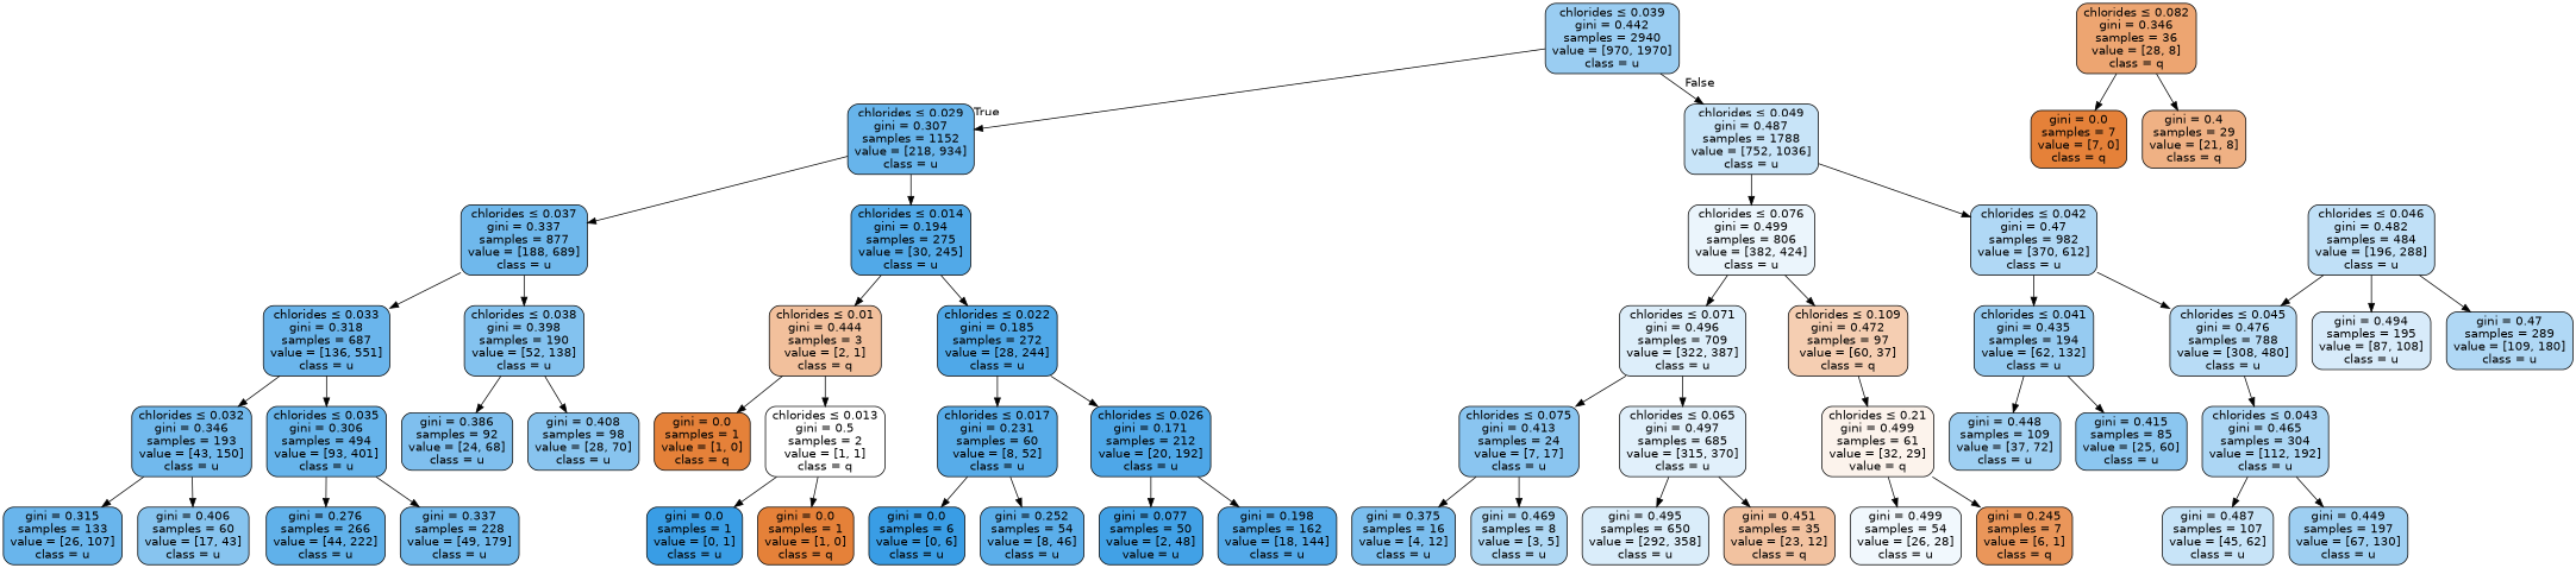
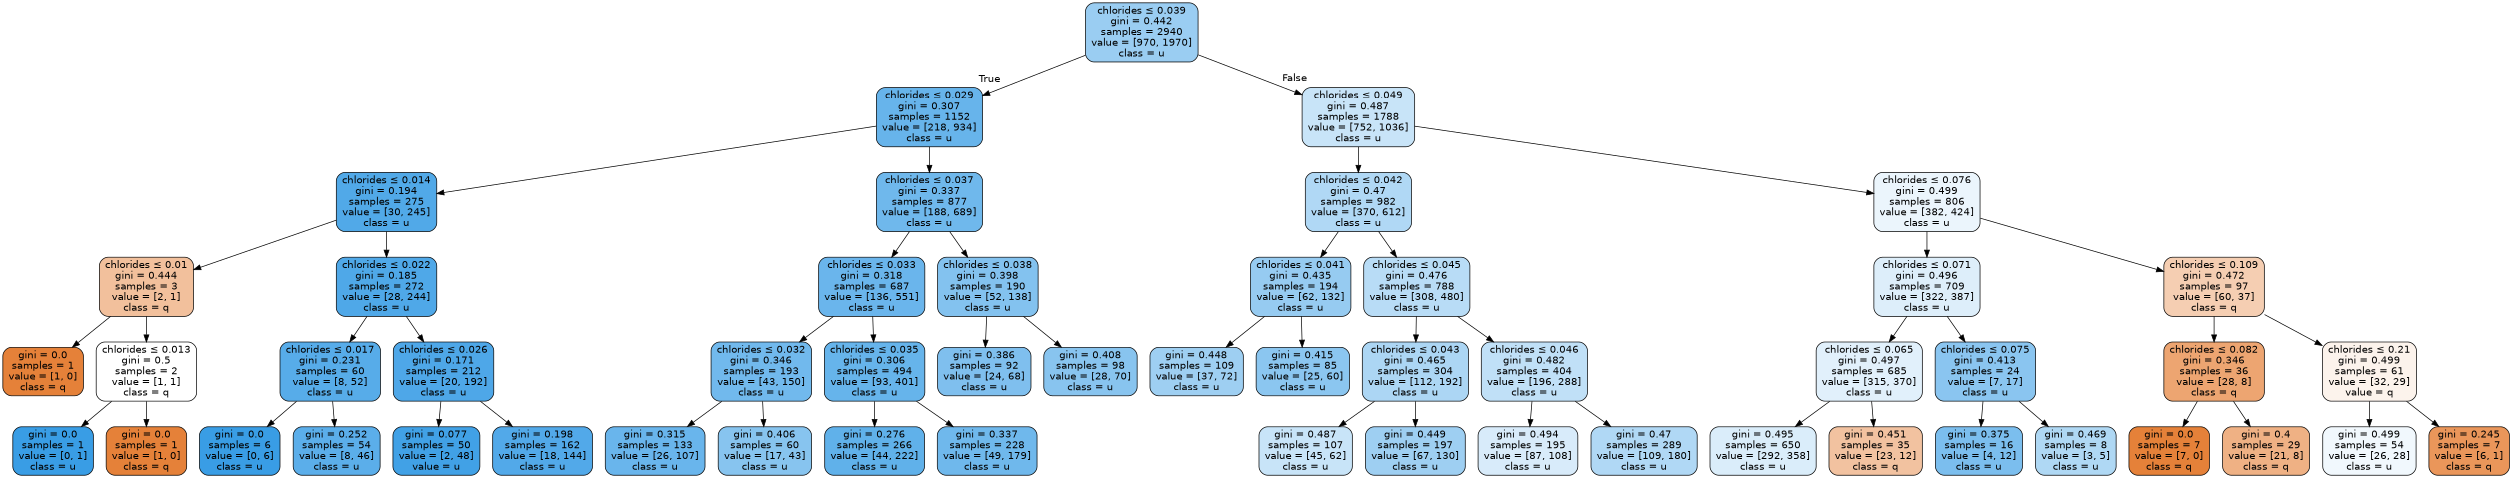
  digraph {
    node [color=black fillcolor="#e58139ff" fontname=helvetica shape=box style="filled, rounded"]
    edge [fontname=helvetica]
    n1 [fillcolor="#399de581" label=<chlorides &le; 0.039<br/>gini = 0.442<br/>samples = 2940<br/>value = [970, 1970]<br/>class = u>]
    n2 [fillcolor="#399de5c3" label=<chlorides &le; 0.029<br/>gini = 0.307<br/>samples = 1152<br/>value = [218, 934]<br/>class = u>]
    n3 [fillcolor="#399de546" label=<chlorides &le; 0.049<br/>gini = 0.487<br/>samples = 1788<br/>value = [752, 1036]<br/>class = u>]
    n4 [fillcolor="#399de5e0" label=<chlorides &le; 0.014<br/>gini = 0.194<br/>samples = 275<br/>value = [30, 245]<br/>class = u>]
    n5 [fillcolor="#399de5b9" label=<chlorides &le; 0.037<br/>gini = 0.337<br/>samples = 877<br/>value = [188, 689]<br/>class = u>]
    n6 [fillcolor="#399de565" label=<chlorides &le; 0.042<br/>gini = 0.47<br/>samples = 982<br/>value = [370, 612]<br/>class = u>]
    n7 [fillcolor="#399de519" label=<chlorides &le; 0.076<br/>gini = 0.499<br/>samples = 806<br/>value = [382, 424]<br/>class = u>]
    n8 [fillcolor="#e581397f" label=<chlorides &le; 0.01<br/>gini = 0.444<br/>samples = 3<br/>value = [2, 1]<br/>class = q>]
    n9 [fillcolor="#399de5e2" label=<chlorides &le; 0.022<br/>gini = 0.185<br/>samples = 272<br/>value = [28, 244]<br/>class = u>]
    n10 [fillcolor="#399de5c0" label=<chlorides &le; 0.033<br/>gini = 0.318<br/>samples = 687<br/>value = [136, 551]<br/>class = u>]
    n11 [fillcolor="#399de59f" label=<chlorides &le; 0.038<br/>gini = 0.398<br/>samples = 190<br/>value = [52, 138]<br/>class = u>]
    n12 [label=<gini = 0.0<br/>samples = 1<br/>value = [1, 0]<br/>class = q>]
    n13 [fillcolor="#e5813900" label=<chlorides &le; 0.013<br/>gini = 0.5<br/>samples = 2<br/>value = [1, 1]<br/>class = q>]
    n14 [fillcolor="#399de5d8" label=<chlorides &le; 0.017<br/>gini = 0.231<br/>samples = 60<br/>value = [8, 52]<br/>class = u>]
    n15 [fillcolor="#399de5e4" label=<chlorides &le; 0.026<br/>gini = 0.171<br/>samples = 212<br/>value = [20, 192]<br/>class = u>]
    n16 [fillcolor="#399de5ff" label=<gini = 0.0<br/>samples = 1<br/>value = [0, 1]<br/>class = u>]
    n17 [label=<gini = 0.0<br/>samples = 1<br/>value = [1, 0]<br/>class = q>]
    n18 [fillcolor="#399de5ff" label=<gini = 0.0<br/>samples = 6<br/>value = [0, 6]<br/>class = u>]
    n19 [fillcolor="#399de5d3" label=<gini = 0.252<br/>samples = 54<br/>value = [8, 46]<br/>class = u>]
    n20 [fillcolor="#399de5f4" label=<gini = 0.077<br/>samples = 50<br/>value = [2, 48]<br/>value = u>]
    n21 [fillcolor="#399de5df" label=<gini = 0.198<br/>samples = 162<br/>value = [18, 144]<br/>class = u>]
    n22 [fillcolor="#399de5b6" label=<chlorides &le; 0.032<br/>gini = 0.346<br/>samples = 193<br/>value = [43, 150]<br/>class = u>]
    n23 [fillcolor="#399de5c4" label=<chlorides &le; 0.035<br/>gini = 0.306<br/>samples = 494<br/>value = [93, 401]<br/>class = u>]
    n24 [fillcolor="#399de5a5" label=<gini = 0.386<br/>samples = 92<br/>value = [24, 68]<br/>class = u>]
    n25 [fillcolor="#399de599" label=<gini = 0.408<br/>samples = 98<br/>value = [28, 70]<br/>class = u>]
    n26 [fillcolor="#399de5c1" label=<gini = 0.315<br/>samples = 133<br/>value = [26, 107]<br/>class = u>]
    n27 [fillcolor="#399de59a" label=<gini = 0.406<br/>samples = 60<br/>value = [17, 43]<br/>class = u>]
    n28 [fillcolor="#399de5cc" label=<gini = 0.276<br/>samples = 266<br/>value = [44, 222]<br/>class = u>]
    n29 [fillcolor="#399de5b9" label=<gini = 0.337<br/>samples = 228<br/>value = [49, 179]<br/>class = u>]
    n30 [fillcolor="#399de587" label=<chlorides &le; 0.041<br/>gini = 0.435<br/>samples = 194<br/>value = [62, 132]<br/>class = u>]
    n31 [fillcolor="#399de55b" label=<chlorides &le; 0.045<br/>gini = 0.476<br/>samples = 788<br/>value = [308, 480]<br/>class = u>]
    n32 [fillcolor="#399de52b" label=<chlorides &le; 0.071<br/>gini = 0.496<br/>samples = 709<br/>value = [322, 387]<br/>class = u>]
    n33 [fillcolor="#e5813962" label=<chlorides &le; 0.109<br/>gini = 0.472<br/>samples = 97<br/>value = [60, 37]<br/>class = q>]
    n34 [fillcolor="#399de57c" label=<gini = 0.448<br/>samples = 109<br/>value = [37, 72]<br/>class = u>]
    n35 [fillcolor="#399de595" label=<gini = 0.415<br/>samples = 85<br/>value = [25, 60]<br/>class = u>]
    n36 [fillcolor="#399de56a" label=<chlorides &le; 0.043<br/>gini = 0.465<br/>samples = 304<br/>value = [112, 192]<br/>class = u>]
-   n37 [fillcolor="#399de551" label=<chlorides &le; 0.046<br/>gini = 0.482<br/>samples = 484<br/>value = [196, 288]<br/>class = u>]
+   n37 [fillcolor="#399de551" label=<chlorides &le; 0.046<br/>gini = 0.482<br/>samples = 404<br/>value = [196, 288]<br/>class = u>]
    n38 [fillcolor="#399de546" label=<gini = 0.487<br/>samples = 107<br/>value = [45, 62]<br/>class = u>]
    n39 [fillcolor="#399de57c" label=<gini = 0.449<br/>samples = 197<br/>value = [67, 130]<br/>class = u>]
    n40 [fillcolor="#399de532" label=<gini = 0.494<br/>samples = 195<br/>value = [87, 108]<br/>class = u>]
    n41 [fillcolor="#399de565" label=<gini = 0.47<br/>samples = 289<br/>value = [109, 180]<br/>class = u>]
    n42 [fillcolor="#399de526" label=<chlorides &le; 0.065<br/>gini = 0.497<br/>samples = 685<br/>value = [315, 370]<br/>class = u>]
    n43 [fillcolor="#399de596" label=<chlorides &le; 0.075<br/>gini = 0.413<br/>samples = 24<br/>value = [7, 17]<br/>class = u>]
    n44 [fillcolor="#e58139b6" label=<chlorides &le; 0.082<br/>gini = 0.346<br/>samples = 36<br/>value = [28, 8]<br/>class = q>]
    n45 [fillcolor="#e5813918" label=<chlorides &le; 0.21<br/>gini = 0.499<br/>samples = 61<br/>value = [32, 29]<br/>value = q>]
    n46 [fillcolor="#399de52f" label=<gini = 0.495<br/>samples = 650<br/>value = [292, 358]<br/>class = u>]
    n47 [fillcolor="#e581397a" label=<gini = 0.451<br/>samples = 35<br/>value = [23, 12]<br/>class = q>]
    n48 [fillcolor="#399de5aa" label=<gini = 0.375<br/>samples = 16<br/>value = [4, 12]<br/>class = u>]
    n49 [fillcolor="#399de566" label=<gini = 0.469<br/>samples = 8<br/>value = [3, 5]<br/>class = u>]
    n50 [label=<gini = 0.0<br/>samples = 7<br/>value = [7, 0]<br/>class = q>]
    n51 [fillcolor="#e581399e" label=<gini = 0.4<br/>samples = 29<br/>value = [21, 8]<br/>class = q>]
    n52 [fillcolor="#399de512" label=<gini = 0.499<br/>samples = 54<br/>value = [26, 28]<br/>class = u>]
    n53 [fillcolor="#e58139d4" label=<gini = 0.245<br/>samples = 7<br/>value = [6, 1]<br/>class = q>]
    n1 -> n2 [headlabel=True labelangle=45 labeldistance=2.5]
    n1 -> n3 [headlabel=False labelangle=-45 labeldistance=2.5]
    n2 -> n4
    n2 -> n5
    n3 -> n6
    n3 -> n7
    n4 -> n8
    n4 -> n9
    n5 -> n10
    n5 -> n11
    n6 -> n30
    n6 -> n31
    n7 -> n32
    n7 -> n33
    n8 -> n12
    n8 -> n13
    n9 -> n14
    n9 -> n15
    n10 -> n22
    n10 -> n23
    n11 -> n24
    n11 -> n25
    n13 -> n16
    n13 -> n17
    n14 -> n18
    n14 -> n19
    n15 -> n20
    n15 -> n21
    n22 -> n26
    n22 -> n27
    n23 -> n28
    n23 -> n29
    n30 -> n34
    n30 -> n35
    n31 -> n36
-   n37 -> n31
+   n31 -> n37
    n32 -> n42
    n32 -> n43
+   n33 -> n44
    n33 -> n45
    n36 -> n38
    n36 -> n39
    n37 -> n40
    n37 -> n41
    n42 -> n46
    n42 -> n47
    n43 -> n48
    n43 -> n49
    n44 -> n50
    n44 -> n51
    n45 -> n52
    n45 -> n53
  }
